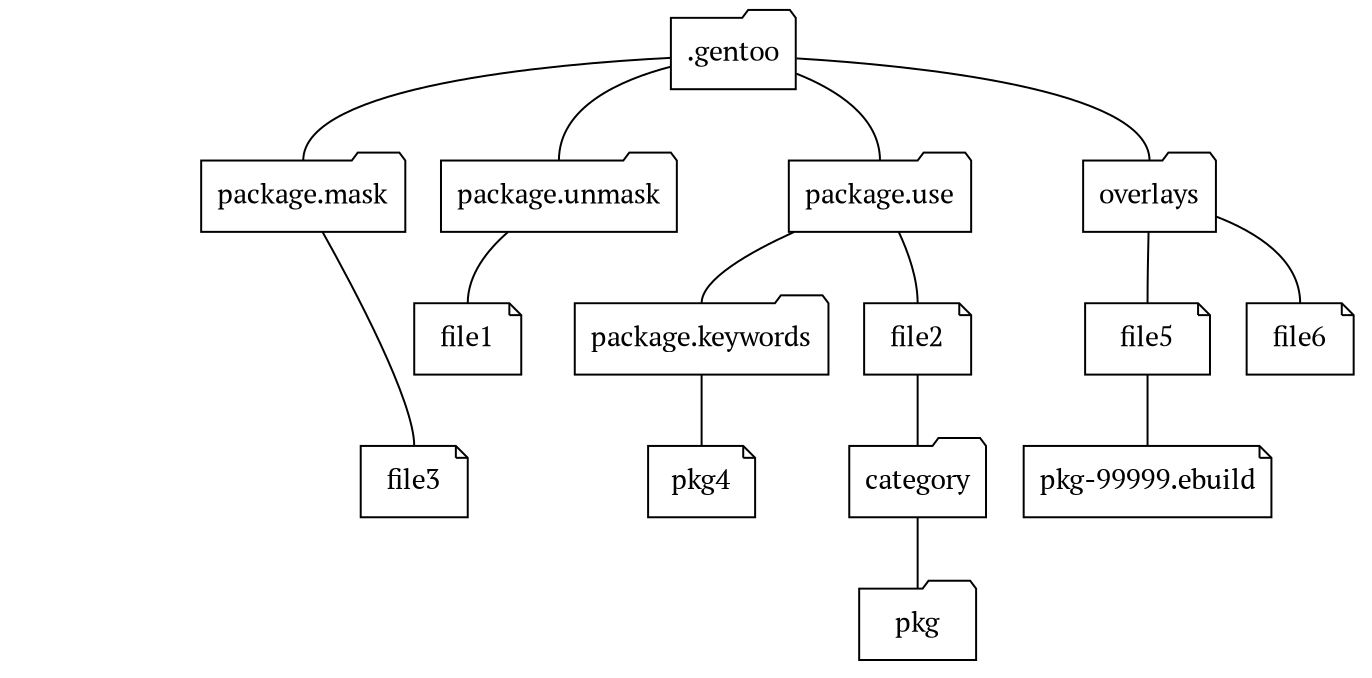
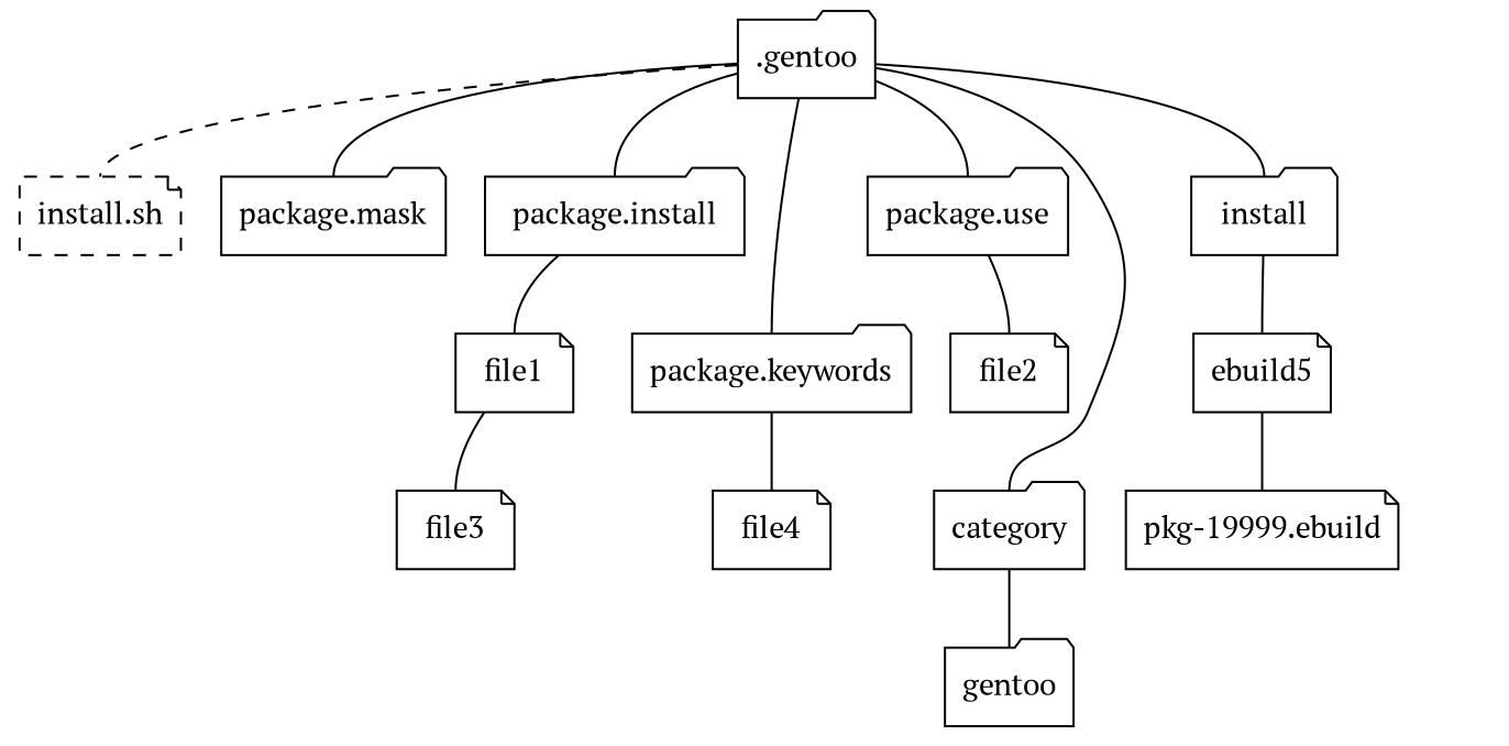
  graph {
    fontname="PT Serif"
    node [fontname="PT Serif" shape=folder]
    edge [fontname="PT Serif" headport=n]
    n1 [label=".gentoo"]
+   n2 [label="install.sh" shape=note style=dashed]
    n3 [label="package.mask"]
-   n4 [label="package.unmask"]
+   n4 [label="package.install"]
    n5 [label="package.use"]
    n6 [label="package.keywords"]
    category
-   overlays
+   overlays [label=install]
    file3 [shape=note]
    file1 [shape=note]
    file2 [shape=note]
-   file4 [shape=note label=pkg4]
-   pkg
-   file5 [shape=note]
-   file6 [shape=note]
-   n16 [label="pkg-99999.ebuild" shape=note]
+   file4 [shape=note]
+   pkg [label=gentoo]
+   file5 [shape=note label=ebuild5]
+   n16 [label="pkg-19999.ebuild" shape=note]
+   n1 -- n2 [style=dashed]
    n1 -- n3
    n1 -- n4
    n1 -- n5
-   n5 -- n6
-   file2 -- category
+   n1 -- n6
+   n1 -- category
    n1 -- overlays
-   n3 -- file3
+   file1 -- file3
    n4 -- file1
    n5 -- file2
    n6 -- file4
    category -- pkg
    overlays -- file5
-   overlays -- file6
    file5 -- n16
  }
